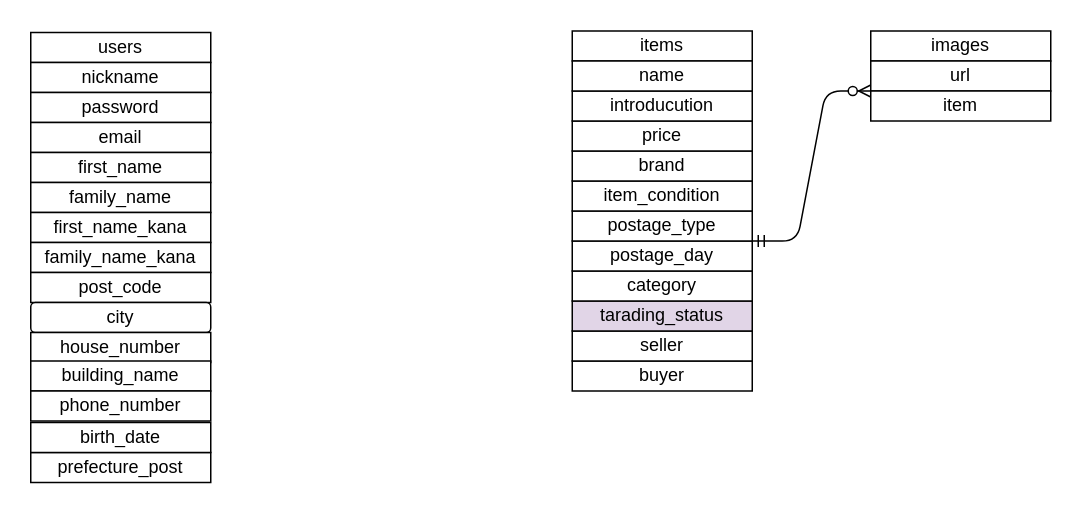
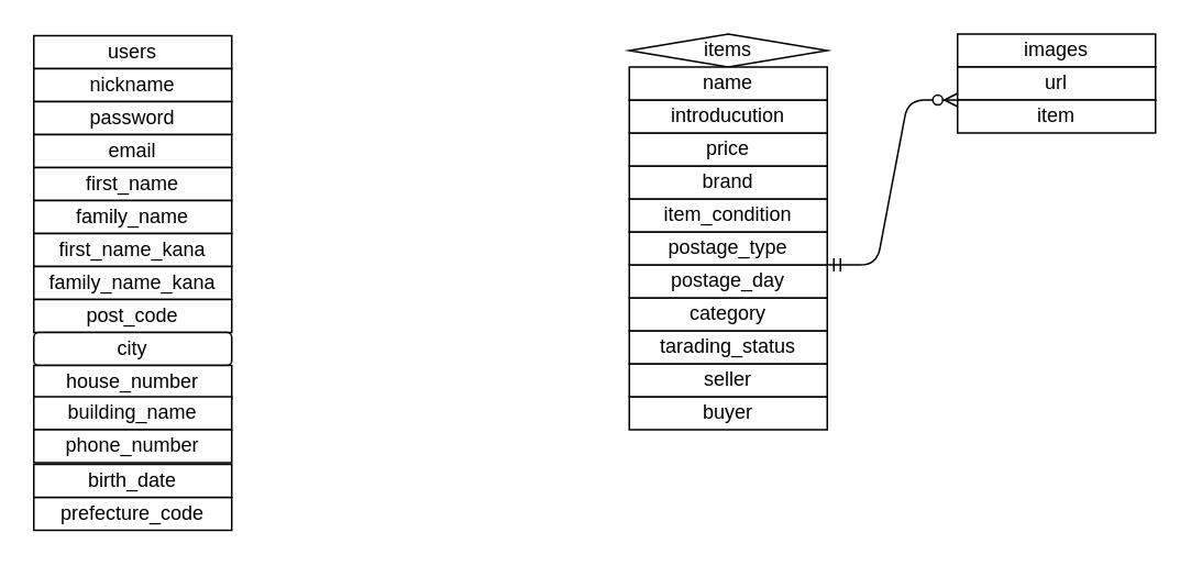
  <mxCell id="0" />
  <mxCell id="1" parent="0" />
  <mxCell id="2" style="edgeStyle=orthogonalEdgeStyle;rounded=0;orthogonalLoop=1;jettySize=auto;html=1;exitX=0.5;exitY=1;exitDx=0;exitDy=0;" edge="1" parent="1"><mxGeometry relative="1" as="geometry"><mxPoint x="48" y="41" as="sourcePoint" /><mxPoint x="48" y="41" as="targetPoint" /></mxGeometry></mxCell>
- <mxCell id="3" value="items" style="whiteSpace=wrap;html=1;align=center;" vertex="1" parent="1"><mxGeometry x="381" y="20" width="120" height="20" as="geometry" /></mxCell>
- <mxCell id="4" value="prefecture_post" style="whiteSpace=wrap;html=1;align=center;" vertex="1" parent="1"><mxGeometry x="20" y="301" width="120" height="20" as="geometry" /></mxCell>
+ <mxCell id="3" value="items" style="rhombus;whiteSpace=wrap;html=1;align=center;" vertex="1" parent="1"><mxGeometry x="381" y="20" width="120" height="20" as="geometry" /></mxCell>
+ <mxCell id="4" value="prefecture_code" style="whiteSpace=wrap;html=1;align=center;" vertex="1" parent="1"><mxGeometry x="20" y="301" width="120" height="20" as="geometry" /></mxCell>
  <mxCell id="5" value="users" style="whiteSpace=wrap;html=1;align=center;" vertex="1" parent="1"><mxGeometry x="20" y="21" width="120" height="20" as="geometry" /></mxCell>
  <mxCell id="6" value="nickname" style="whiteSpace=wrap;html=1;align=center;" vertex="1" parent="1"><mxGeometry x="20" y="41" width="120" height="20" as="geometry" /></mxCell>
  <mxCell id="7" value="password" style="whiteSpace=wrap;html=1;align=center;" vertex="1" parent="1"><mxGeometry x="20" y="61" width="120" height="20" as="geometry" /></mxCell>
  <mxCell id="8" value="email" style="whiteSpace=wrap;html=1;align=center;" vertex="1" parent="1"><mxGeometry x="20" y="81" width="120" height="20" as="geometry" /></mxCell>
  <mxCell id="9" value="first_name" style="whiteSpace=wrap;html=1;align=center;" vertex="1" parent="1"><mxGeometry x="20" y="101" width="120" height="20" as="geometry" /></mxCell>
  <mxCell id="10" value="family_name" style="whiteSpace=wrap;html=1;align=center;" vertex="1" parent="1"><mxGeometry x="20" y="121" width="120" height="20" as="geometry" /></mxCell>
  <mxCell id="11" value="first_name_kana" style="whiteSpace=wrap;html=1;align=center;" vertex="1" parent="1"><mxGeometry x="20" y="141" width="120" height="20" as="geometry" /></mxCell>
  <mxCell id="12" value="family_name_kana" style="whiteSpace=wrap;html=1;align=center;" vertex="1" parent="1"><mxGeometry x="20" y="161" width="120" height="20" as="geometry" /></mxCell>
  <mxCell id="13" value="post_code" style="whiteSpace=wrap;html=1;align=center;" vertex="1" parent="1"><mxGeometry x="20" y="181" width="120" height="20" as="geometry" /></mxCell>
  <mxCell id="14" value="city" style="whiteSpace=wrap;html=1;align=center;rounded=1;" vertex="1" parent="1"><mxGeometry x="20" y="201" width="120" height="20" as="geometry" /></mxCell>
  <mxCell id="15" value="house_number" style="whiteSpace=wrap;html=1;align=center;" vertex="1" parent="1"><mxGeometry x="20" y="221" width="120" height="20" as="geometry" /></mxCell>
  <mxCell id="16" value="building_name" style="whiteSpace=wrap;html=1;align=center;" vertex="1" parent="1"><mxGeometry x="20" y="240" width="120" height="20" as="geometry" /></mxCell>
  <mxCell id="17" value="phone_number" style="whiteSpace=wrap;html=1;align=center;" vertex="1" parent="1"><mxGeometry x="20" y="260" width="120" height="20" as="geometry" /></mxCell>
  <mxCell id="18" value="birth_date" style="whiteSpace=wrap;html=1;align=center;" vertex="1" parent="1"><mxGeometry x="20" y="281" width="120" height="20" as="geometry" /></mxCell>
  <mxCell id="19" value="buyer" style="whiteSpace=wrap;html=1;align=center;" vertex="1" parent="1"><mxGeometry x="381" y="240" width="120" height="20" as="geometry" /></mxCell>
  <mxCell id="20" value="seller" style="whiteSpace=wrap;html=1;align=center;" vertex="1" parent="1"><mxGeometry x="381" y="220" width="120" height="20" as="geometry" /></mxCell>
- <mxCell id="21" value="tarading_status" style="whiteSpace=wrap;html=1;align=center;fillColor=#e1d5e7;" vertex="1" parent="1"><mxGeometry x="381" y="200" width="120" height="20" as="geometry" /></mxCell>
+ <mxCell id="21" value="tarading_status" style="whiteSpace=wrap;html=1;align=center;" vertex="1" parent="1"><mxGeometry x="381" y="200" width="120" height="20" as="geometry" /></mxCell>
  <mxCell id="22" value="category" style="whiteSpace=wrap;html=1;align=center;" vertex="1" parent="1"><mxGeometry x="381" y="180" width="120" height="20" as="geometry" /></mxCell>
  <mxCell id="23" value="postage_day" style="whiteSpace=wrap;html=1;align=center;" vertex="1" parent="1"><mxGeometry x="381" y="160" width="120" height="20" as="geometry" /></mxCell>
  <mxCell id="24" value="postage_type" style="whiteSpace=wrap;html=1;align=center;" vertex="1" parent="1"><mxGeometry x="381" y="140" width="120" height="20" as="geometry" /></mxCell>
  <mxCell id="25" value="item_condition" style="whiteSpace=wrap;html=1;align=center;" vertex="1" parent="1"><mxGeometry x="381" y="120" width="120" height="20" as="geometry" /></mxCell>
  <mxCell id="26" value="brand" style="whiteSpace=wrap;html=1;align=center;" vertex="1" parent="1"><mxGeometry x="381" y="100" width="120" height="20" as="geometry" /></mxCell>
  <mxCell id="27" value="price" style="whiteSpace=wrap;html=1;align=center;" vertex="1" parent="1"><mxGeometry x="381" y="80" width="120" height="20" as="geometry" /></mxCell>
  <mxCell id="28" value="introducution" style="whiteSpace=wrap;html=1;align=center;" vertex="1" parent="1"><mxGeometry x="381" y="60" width="120" height="20" as="geometry" /></mxCell>
  <mxCell id="29" value="name" style="whiteSpace=wrap;html=1;align=center;" vertex="1" parent="1"><mxGeometry x="381" y="40" width="120" height="20" as="geometry" /></mxCell>
  <mxCell id="30" value="images" style="whiteSpace=wrap;html=1;align=center;" vertex="1" parent="1"><mxGeometry x="580" y="20" width="120" height="20" as="geometry" /></mxCell>
  <mxCell id="31" value="url" style="whiteSpace=wrap;html=1;align=center;" vertex="1" parent="1"><mxGeometry x="580" y="40" width="120" height="20" as="geometry" /></mxCell>
  <mxCell id="32" value="item" style="whiteSpace=wrap;html=1;align=center;" vertex="1" parent="1"><mxGeometry x="580" y="60" width="120" height="20" as="geometry" /></mxCell>
  <mxCell id="33" value="" style="edgeStyle=entityRelationEdgeStyle;fontSize=12;html=1;endArrow=ERzeroToMany;startArrow=ERmandOne;" edge="1" parent="1"><mxGeometry width="100" height="100" relative="1" as="geometry"><mxPoint x="501" y="160" as="sourcePoint" /><mxPoint x="580" y="60" as="targetPoint" /></mxGeometry></mxCell>
